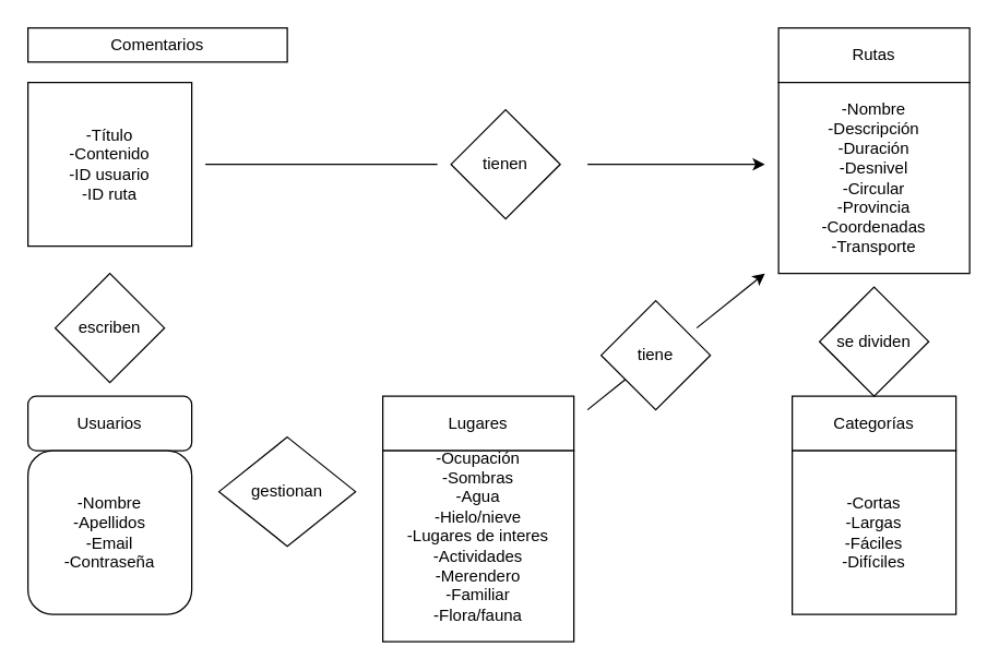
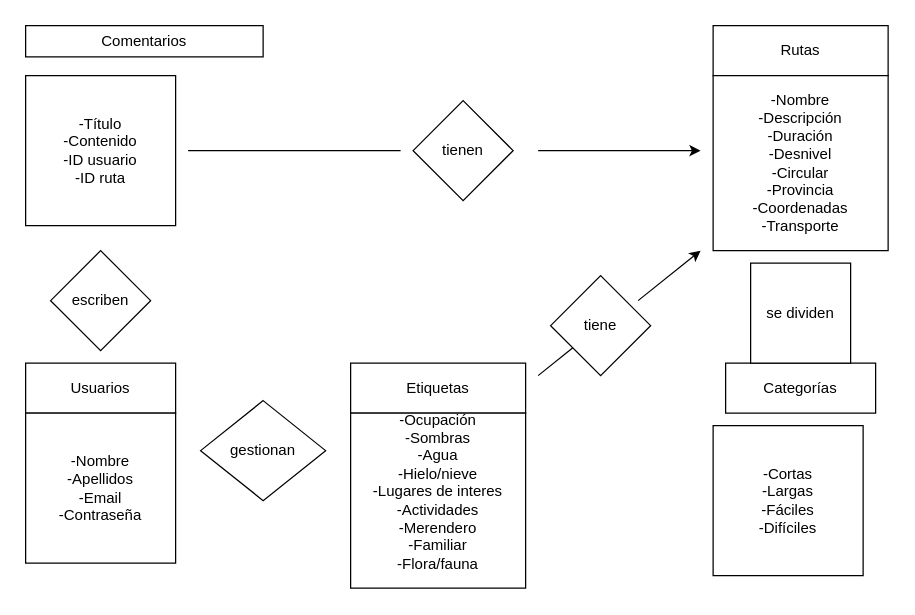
  <mxCell id="0" />
  <mxCell id="1" parent="0" />
  <mxCell id="2" value="Rutas" style="rounded=0;whiteSpace=wrap;html=1;" vertex="1" parent="1"><mxGeometry x="570" y="20" width="140" height="40" as="geometry" /></mxCell>
  <mxCell id="3" value="Categorías" style="rounded=0;whiteSpace=wrap;html=1;" vertex="1" parent="1"><mxGeometry x="580" y="290" width="120" height="40" as="geometry" /></mxCell>
- <mxCell id="4" value="Usuarios" style="whiteSpace=wrap;html=1;rounded=1;" vertex="1" parent="1"><mxGeometry x="20" y="290" width="120" height="40" as="geometry" /></mxCell>
+ <mxCell id="4" value="Usuarios" style="rounded=0;whiteSpace=wrap;html=1;" vertex="1" parent="1"><mxGeometry x="20" y="290" width="120" height="40" as="geometry" /></mxCell>
  <mxCell id="5" value="Comentarios" style="rounded=0;whiteSpace=wrap;html=1;" vertex="1" parent="1"><mxGeometry x="20" y="20" width="190" height="25" as="geometry" /></mxCell>
  <mxCell id="6" value="&lt;div&gt;-Nombre&lt;/div&gt;&lt;div&gt;-Descripción&lt;br&gt;&lt;/div&gt;&lt;div&gt;-Duración&lt;/div&gt;&lt;div&gt;-Desnivel&lt;br&gt;&lt;/div&gt;&lt;div&gt;-Circular&lt;/div&gt;&lt;div&gt;-Provincia&lt;/div&gt;&lt;div&gt;-Coordenadas&lt;/div&gt;&lt;div&gt;-Transporte&lt;br&gt;&lt;/div&gt;" style="whiteSpace=wrap;html=1;aspect=fixed;" vertex="1" parent="1"><mxGeometry x="570" y="60" width="140" height="140" as="geometry" /></mxCell>
  <mxCell id="7" value="&lt;div&gt;-Título&lt;/div&gt;&lt;div&gt;-Contenido&lt;/div&gt;&lt;div&gt;-ID usuario&lt;/div&gt;&lt;div&gt;-ID ruta&lt;br&gt;&lt;/div&gt;" style="whiteSpace=wrap;html=1;aspect=fixed;" vertex="1" parent="1"><mxGeometry x="20" y="60" width="120" height="120" as="geometry" /></mxCell>
- <mxCell id="8" value="&lt;div&gt;-Nombre&lt;/div&gt;&lt;div&gt;-Apellidos&lt;/div&gt;&lt;div&gt;-Email&lt;/div&gt;&lt;div&gt;-Contraseña&lt;br&gt;&lt;/div&gt;" style="whiteSpace=wrap;html=1;aspect=fixed;rounded=1;" vertex="1" parent="1"><mxGeometry x="20" y="330" width="120" height="120" as="geometry" /></mxCell>
- <mxCell id="9" value="&lt;div&gt;-Cortas&lt;/div&gt;&lt;div&gt;-Largas&lt;/div&gt;&lt;div&gt;-Fáciles&lt;/div&gt;&lt;div&gt;-Difíciles&lt;br&gt;&lt;/div&gt;" style="whiteSpace=wrap;html=1;aspect=fixed;" vertex="1" parent="1"><mxGeometry x="580" y="330" width="120" height="120" as="geometry" /></mxCell>
- <mxCell id="10" value="Lugares" style="rounded=0;whiteSpace=wrap;html=1;" vertex="1" parent="1"><mxGeometry x="280" y="290" width="140" height="40" as="geometry" /></mxCell>
+ <mxCell id="8" value="&lt;div&gt;-Nombre&lt;/div&gt;&lt;div&gt;-Apellidos&lt;/div&gt;&lt;div&gt;-Email&lt;/div&gt;&lt;div&gt;-Contraseña&lt;br&gt;&lt;/div&gt;" style="whiteSpace=wrap;html=1;aspect=fixed;" vertex="1" parent="1"><mxGeometry x="20" y="330" width="120" height="120" as="geometry" /></mxCell>
+ <mxCell id="9" value="&lt;div&gt;-Cortas&lt;/div&gt;&lt;div&gt;-Largas&lt;/div&gt;&lt;div&gt;-Fáciles&lt;/div&gt;&lt;div&gt;-Difíciles&lt;br&gt;&lt;/div&gt;" style="whiteSpace=wrap;html=1;aspect=fixed;" vertex="1" parent="1"><mxGeometry x="570" y="340" width="120" height="120" as="geometry" /></mxCell>
+ <mxCell id="10" value="Etiquetas" style="rounded=0;whiteSpace=wrap;html=1;" vertex="1" parent="1"><mxGeometry x="280" y="290" width="140" height="40" as="geometry" /></mxCell>
  <mxCell id="11" value="&lt;div&gt;-Ocupación&lt;/div&gt;&lt;div&gt;-Sombras&lt;/div&gt;&lt;div&gt;-Agua&lt;/div&gt;&lt;div&gt;-Hielo/nieve&lt;/div&gt;&lt;div&gt;-Lugares de interes&lt;br&gt;&lt;/div&gt;&lt;div&gt;-Actividades&lt;/div&gt;&lt;div&gt;-Merendero&lt;/div&gt;&lt;div&gt;-Familiar&lt;/div&gt;&lt;div&gt;-Flora/fauna&lt;br&gt;&lt;/div&gt;&lt;div&gt;&lt;br&gt;&lt;/div&gt;" style="whiteSpace=wrap;html=1;aspect=fixed;" vertex="1" parent="1"><mxGeometry x="280" y="330" width="140" height="140" as="geometry" /></mxCell>
- <mxCell id="12" value="se dividen" style="rhombus;whiteSpace=wrap;html=1;" vertex="1" parent="1"><mxGeometry x="600" y="210" width="80" height="80" as="geometry" /></mxCell>
+ <mxCell id="12" value="se dividen" style="whiteSpace=wrap;html=1;rounded=0;" vertex="1" parent="1"><mxGeometry x="600" y="210" width="80" height="80" as="geometry" /></mxCell>
  <mxCell id="13" value="escriben" style="rhombus;whiteSpace=wrap;html=1;" vertex="1" parent="1"><mxGeometry x="40" y="200" width="80" height="80" as="geometry" /></mxCell>
  <mxCell id="14" value="gestionan" style="rhombus;whiteSpace=wrap;html=1;" vertex="1" parent="1"><mxGeometry x="160" y="320" width="100" height="80" as="geometry" /></mxCell>
  <mxCell id="15" value="tienen" style="rhombus;whiteSpace=wrap;html=1;" vertex="1" parent="1"><mxGeometry x="330" y="80" width="80" height="80" as="geometry" /></mxCell>
  <mxCell id="16" value="tiene" style="rhombus;whiteSpace=wrap;html=1;" vertex="1" parent="1"><mxGeometry x="440" y="220" width="80" height="80" as="geometry" /></mxCell>
  <mxCell id="17" value="" style="endArrow=none;html=1;" edge="1" parent="1"><mxGeometry width="50" height="50" relative="1" as="geometry"><mxPoint x="150" y="120" as="sourcePoint" /><mxPoint x="320" y="120" as="targetPoint" /></mxGeometry></mxCell>
  <mxCell id="18" value="" style="endArrow=classic;html=1;" edge="1" parent="1"><mxGeometry width="50" height="50" relative="1" as="geometry"><mxPoint x="430" y="120" as="sourcePoint" /><mxPoint x="560" y="120" as="targetPoint" /></mxGeometry></mxCell>
  <mxCell id="19" value="" style="endArrow=none;html=1;" edge="1" parent="1" target="16"><mxGeometry width="50" height="50" relative="1" as="geometry"><mxPoint x="430" y="300" as="sourcePoint" /><mxPoint x="490.711" y="310" as="targetPoint" /></mxGeometry></mxCell>
  <mxCell id="20" value="" style="endArrow=classic;html=1;" edge="1" parent="1"><mxGeometry width="50" height="50" relative="1" as="geometry"><mxPoint x="510" y="240" as="sourcePoint" /><mxPoint x="560" y="200" as="targetPoint" /></mxGeometry></mxCell>
